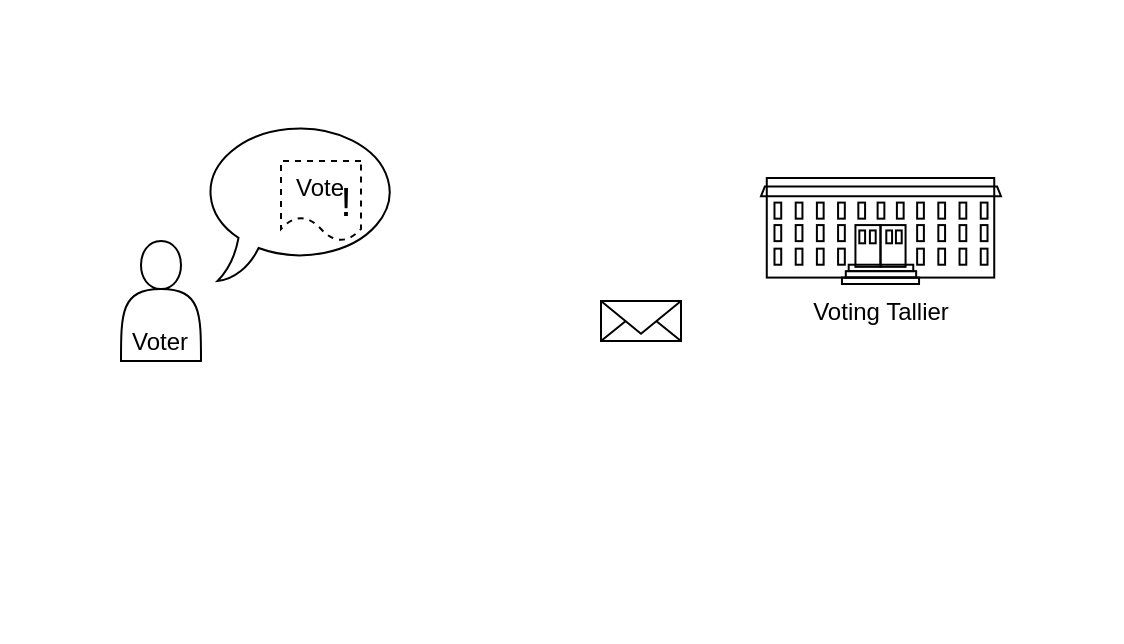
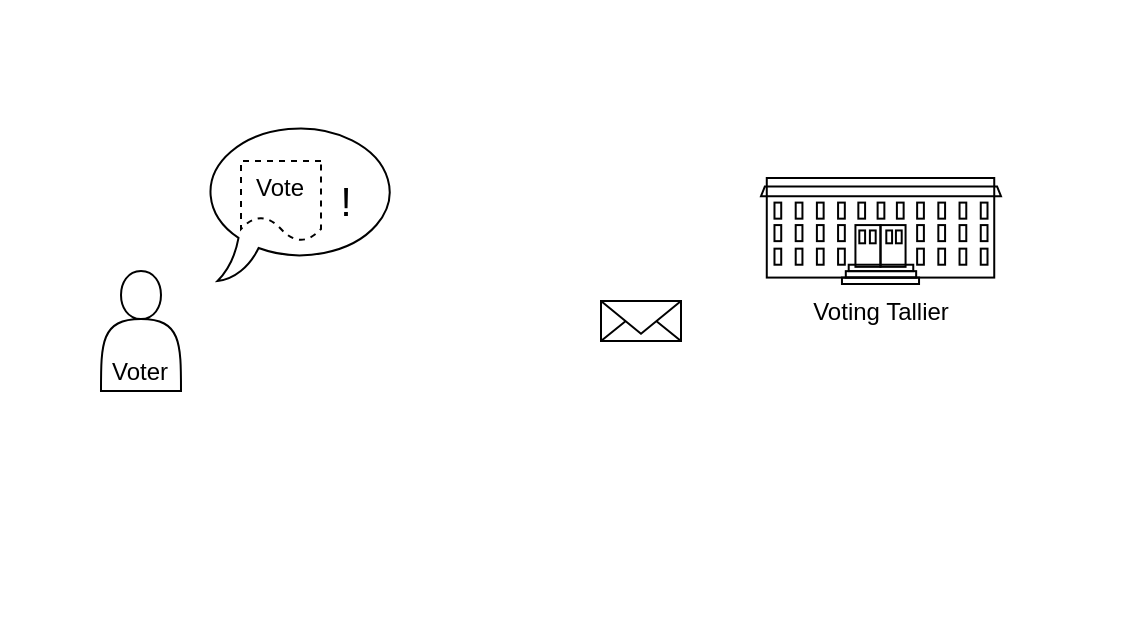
  <mxCell id="0" />
  <mxCell id="1" parent="0" />
  <mxCell id="2" value="" style="rounded=0;whiteSpace=wrap;html=1;fontColor=none;fillColor=none;strokeColor=none;" parent="1" vertex="1"><mxGeometry x="20" y="20" width="520" height="280" as="geometry" /></mxCell>
- <mxCell id="3" value="Voter" style="shape=actor;whiteSpace=wrap;html=1;verticalAlign=bottom;fillColor=none;" parent="1" vertex="1"><mxGeometry x="60" y="120" width="40" height="60" as="geometry" /></mxCell>
+ <mxCell id="3" value="Voter" style="shape=actor;whiteSpace=wrap;html=1;verticalAlign=bottom;fillColor=none;" parent="1" vertex="1"><mxGeometry x="50" y="135" width="40" height="60" as="geometry" /></mxCell>
  <mxCell id="4" value="Voting Tallier" style="shape=mxgraph.cisco.buildings.university;html=1;pointerEvents=1;dashed=0;fillColor=none;strokeColor=#000000;strokeWidth=1;verticalLabelPosition=bottom;verticalAlign=top;align=center;outlineConnect=0;" parent="1" vertex="1"><mxGeometry x="380" y="88.5" width="120" height="53" as="geometry" /></mxCell>
  <mxCell id="5" value="" style="html=1;verticalLabelPosition=bottom;align=center;labelBackgroundColor=#ffffff;verticalAlign=top;strokeWidth=1;strokeColor=#000000;shadow=0;dashed=0;shape=mxgraph.ios7.icons.mail;fillColor=none;" parent="1" vertex="1"><mxGeometry x="300" y="150" width="40" height="20" as="geometry" /></mxCell>
  <mxCell id="6" value="&lt;font style=&quot;font-size: 20px&quot;&gt;!&amp;nbsp; &amp;nbsp;&amp;nbsp;&lt;/font&gt;" style="whiteSpace=wrap;html=1;shape=mxgraph.basic.oval_callout;align=right;fillColor=none;" parent="1" vertex="1"><mxGeometry x="100" y="60" width="100" height="80" as="geometry" /></mxCell>
- <mxCell id="7" value="Vote" style="shape=document;whiteSpace=wrap;html=1;boundedLbl=1;strokeColor=default;strokeWidth=1;fillColor=none;dashed=1;flipV=0;flipH=1;" parent="1" vertex="1"><mxGeometry x="140" y="80" width="40" height="40" as="geometry" /></mxCell>
+ <mxCell id="7" value="Vote" style="shape=document;whiteSpace=wrap;html=1;boundedLbl=1;strokeColor=default;strokeWidth=1;fillColor=none;dashed=1;flipV=0;flipH=1;" parent="1" vertex="1"><mxGeometry x="120" y="80" width="40" height="40" as="geometry" /></mxCell>
